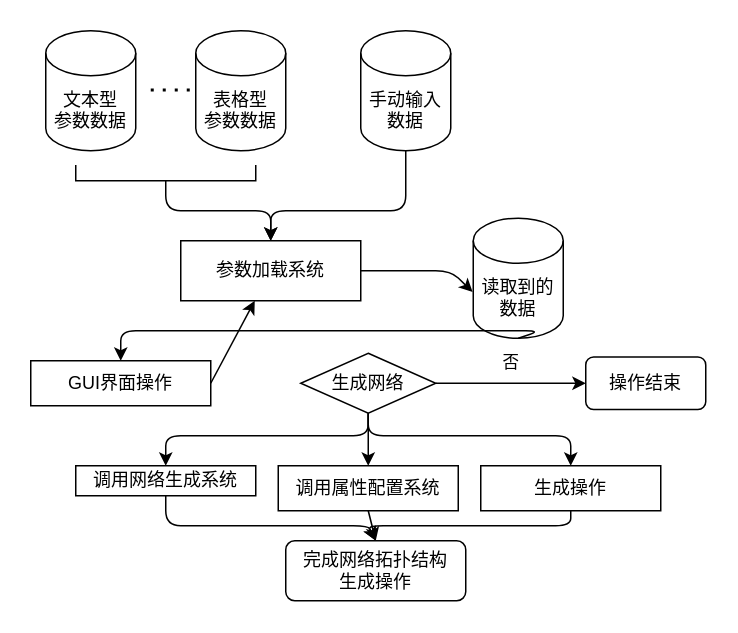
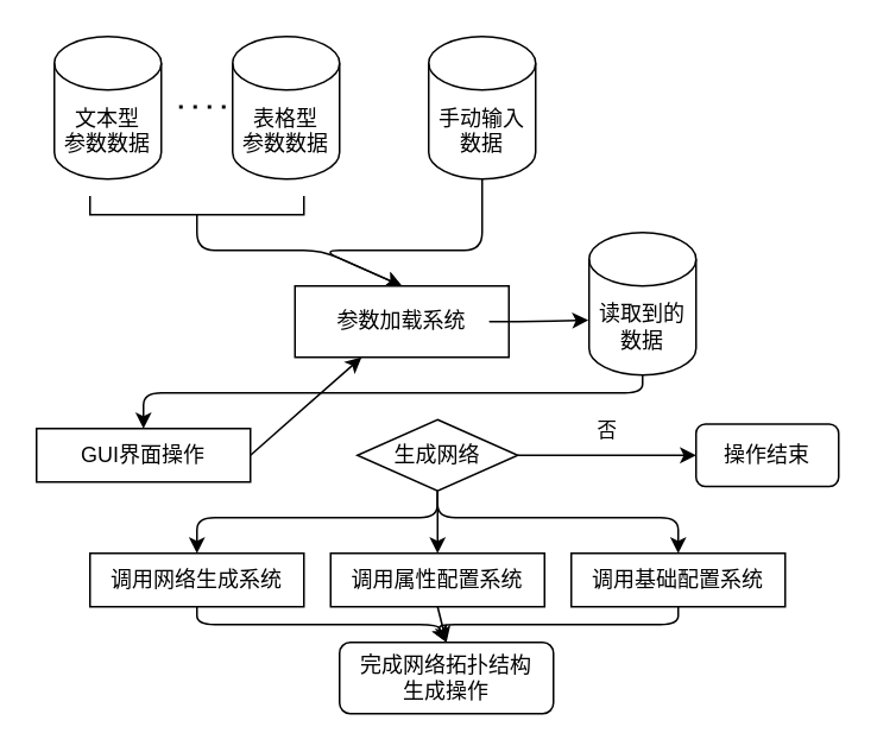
  <mxCell id="0" />
  <mxCell id="1" parent="0" />
  <mxCell id="2" value="文本型&#10;参数数据" style="shape=cylinder3;boundedLbl=1;backgroundOutline=1;size=15;" vertex="1" parent="1"><mxGeometry x="30" y="20" width="60" height="80" as="geometry" /></mxCell>
  <mxCell id="3" value="表格型&#10;参数数据" style="shape=cylinder3;boundedLbl=1;backgroundOutline=1;size=15;" vertex="1" parent="1"><mxGeometry x="130" y="20" width="60" height="80" as="geometry" /></mxCell>
  <mxCell id="4" value="" style="endArrow=none;dashed=1;dashPattern=1 3;strokeWidth=2;" edge="1" parent="1"><mxGeometry width="50" height="50" relative="1" as="geometry"><mxPoint x="100" y="59.5" as="sourcePoint" /><mxPoint x="130" y="59.5" as="targetPoint" /></mxGeometry></mxCell>
  <mxCell id="5" value="" style="shape=partialRectangle;bottom=1;right=1;left=1;top=0;fillColor=none;routingCenterX=-0.5;" vertex="1" parent="1"><mxGeometry x="50" y="110" width="120" height="10" as="geometry" /></mxCell>
  <mxCell id="6" value="" style="endArrow=classic;exitX=0.5;exitY=1;exitDx=0;exitDy=0;entryX=0.5;entryY=0;entryDx=0;entryDy=0;" edge="1" parent="1" source="5" target="9"><mxGeometry width="50" height="50" relative="1" as="geometry"><mxPoint x="140" y="230" as="sourcePoint" /><mxPoint x="110" y="180" as="targetPoint" /><Array as="points"><mxPoint x="110" y="140" /><mxPoint x="150" y="140" /><mxPoint x="180" y="140" /></Array></mxGeometry></mxCell>
  <mxCell id="7" value="手动输入&#10;数据" style="shape=cylinder3;boundedLbl=1;backgroundOutline=1;size=15;" vertex="1" parent="1"><mxGeometry x="240" y="20" width="60" height="80" as="geometry" /></mxCell>
  <mxCell id="8" value="" style="endArrow=classic;html=1;exitX=0.5;exitY=1;exitDx=0;exitDy=0;exitPerimeter=0;entryX=0.5;entryY=0;entryDx=0;entryDy=0;" edge="1" parent="1" source="7" target="9"><mxGeometry width="50" height="50" relative="1" as="geometry"><mxPoint x="280" y="190" as="sourcePoint" /><mxPoint x="270" y="180" as="targetPoint" /><Array as="points"><mxPoint x="270" y="140" /><mxPoint x="180" y="140" /></Array></mxGeometry></mxCell>
- <mxCell id="9" value="参数加载系统" style="rounded=0;whiteSpace=wrap;html=1;" vertex="1" parent="1"><mxGeometry x="120" y="160" width="120" height="40" as="geometry" /></mxCell>
+ <mxCell id="9" value="参数加载系统" style="rounded=0;whiteSpace=wrap;html=1;" vertex="1" parent="1"><mxGeometry x="165" y="160" width="120" height="40" as="geometry" /></mxCell>
  <mxCell id="10" value="" style="endArrow=classic;html=1;entryX=-0.007;entryY=0.615;entryDx=0;entryDy=0;entryPerimeter=0;exitX=1;exitY=0.5;exitDx=0;exitDy=0;" edge="1" parent="1" source="9" target="11"><mxGeometry width="50" height="50" relative="1" as="geometry"><mxPoint x="250" y="183" as="sourcePoint" /><mxPoint x="280" y="183" as="targetPoint" /><Array as="points"><mxPoint x="270" y="180" /><mxPoint x="300" y="180" /></Array></mxGeometry></mxCell>
- <mxCell id="11" value="读取到的数据" style="shape=cylinder3;whiteSpace=wrap;html=1;boundedLbl=1;backgroundOutline=1;size=15;" vertex="1" parent="1"><mxGeometry x="315" y="145" width="60" height="80" as="geometry" /></mxCell>
+ <mxCell id="11" value="读取到的数据" style="shape=cylinder3;whiteSpace=wrap;html=1;boundedLbl=1;backgroundOutline=1;size=15;" vertex="1" parent="1"><mxGeometry x="330" y="130" width="60" height="80" as="geometry" /></mxCell>
  <mxCell id="12" value="GUI界面操作" style="rounded=0;whiteSpace=wrap;html=1;" vertex="1" parent="1"><mxGeometry x="20" y="240" width="120" height="30" as="geometry" /></mxCell>
  <mxCell id="13" value="" style="endArrow=classic;html=1;exitX=0.5;exitY=1;exitDx=0;exitDy=0;exitPerimeter=0;entryX=0.5;entryY=0;entryDx=0;entryDy=0;" edge="1" parent="1" source="11" target="12"><mxGeometry width="50" height="50" relative="1" as="geometry"><mxPoint x="320" y="300" as="sourcePoint" /><mxPoint x="370" y="250" as="targetPoint" /><Array as="points"><mxPoint x="360" y="220" /><mxPoint x="80" y="220" /></Array></mxGeometry></mxCell>
  <mxCell id="14" value="生成网络" style="rhombus;whiteSpace=wrap;html=1;" vertex="1" parent="1"><mxGeometry x="200" y="235" width="90" height="40" as="geometry" /></mxCell>
  <mxCell id="15" value="" style="endArrow=classic;html=1;exitX=1;exitY=0.5;exitDx=0;exitDy=0;" edge="1" parent="1" source="12" target="9"><mxGeometry width="50" height="50" relative="1" as="geometry"><mxPoint x="180" y="330" as="sourcePoint" /><mxPoint x="230" y="280" as="targetPoint" /></mxGeometry></mxCell>
  <mxCell id="16" value="" style="endArrow=classic;html=1;exitX=1;exitY=0.5;exitDx=0;exitDy=0;entryX=0;entryY=0.5;entryDx=0;entryDy=0;" edge="1" parent="1" source="14" target="18"><mxGeometry width="50" height="50" relative="1" as="geometry"><mxPoint x="330" y="290" as="sourcePoint" /><mxPoint x="380" y="255" as="targetPoint" /></mxGeometry></mxCell>
  <mxCell id="17" value="否" style="edgeLabel;html=1;align=center;verticalAlign=middle;resizable=0;points=[];" vertex="1" connectable="0" parent="16"><mxGeometry x="-0.074" y="-1" relative="1" as="geometry"><mxPoint x="3.79" y="-16" as="offset" /></mxGeometry></mxCell>
  <mxCell id="18" value="操作结束" style="rounded=1;whiteSpace=wrap;html=1;" vertex="1" parent="1"><mxGeometry x="390" y="237.5" width="80" height="35" as="geometry" /></mxCell>
  <mxCell id="19" value="" style="endArrow=classic;html=1;exitX=0.5;exitY=1;exitDx=0;exitDy=0;entryX=0.5;entryY=0;entryDx=0;entryDy=0;" edge="1" parent="1" source="14" target="20"><mxGeometry width="50" height="50" relative="1" as="geometry"><mxPoint x="260" y="340" as="sourcePoint" /><mxPoint x="310" y="290" as="targetPoint" /><Array as="points"><mxPoint x="245" y="290" /><mxPoint x="110" y="290" /></Array></mxGeometry></mxCell>
- <mxCell id="20" value="调用网络生成系统" style="rounded=0;whiteSpace=wrap;html=1;" vertex="1" parent="1"><mxGeometry x="50" y="310" width="120" height="20" as="geometry" /></mxCell>
+ <mxCell id="20" value="调用网络生成系统" style="rounded=0;whiteSpace=wrap;html=1;" vertex="1" parent="1"><mxGeometry x="50" y="310" width="120" height="30" as="geometry" /></mxCell>
  <mxCell id="21" value="调用属性配置系统" style="rounded=0;whiteSpace=wrap;html=1;" vertex="1" parent="1"><mxGeometry x="185" y="310" width="120" height="30" as="geometry" /></mxCell>
- <mxCell id="22" value="生成操作" style="rounded=0;whiteSpace=wrap;html=1;" vertex="1" parent="1"><mxGeometry x="320" y="310" width="120" height="30" as="geometry" /></mxCell>
+ <mxCell id="22" value="调用基础配置系统" style="rounded=0;whiteSpace=wrap;html=1;" vertex="1" parent="1"><mxGeometry x="320" y="310" width="120" height="30" as="geometry" /></mxCell>
  <mxCell id="23" value="" style="endArrow=classic;html=1;exitX=0.5;exitY=1;exitDx=0;exitDy=0;entryX=0.5;entryY=0;entryDx=0;entryDy=0;" edge="1" parent="1" source="14" target="21"><mxGeometry width="50" height="50" relative="1" as="geometry"><mxPoint x="310" y="430" as="sourcePoint" /><mxPoint x="360" y="380" as="targetPoint" /></mxGeometry></mxCell>
  <mxCell id="24" value="" style="endArrow=classic;html=1;exitX=0.5;exitY=1;exitDx=0;exitDy=0;entryX=0.5;entryY=0;entryDx=0;entryDy=0;" edge="1" parent="1" source="14" target="22"><mxGeometry width="50" height="50" relative="1" as="geometry"><mxPoint x="255" y="285" as="sourcePoint" /><mxPoint x="255" y="320" as="targetPoint" /><Array as="points"><mxPoint x="245" y="290" /><mxPoint x="380" y="290" /></Array></mxGeometry></mxCell>
  <mxCell id="25" value="完成网络拓扑结构&lt;br&gt;生成操作" style="rounded=1;whiteSpace=wrap;html=1;" vertex="1" parent="1"><mxGeometry x="190" y="360" width="120" height="40" as="geometry" /></mxCell>
  <mxCell id="26" value="" style="endArrow=classic;html=1;exitX=0.5;exitY=1;exitDx=0;exitDy=0;entryX=0.5;entryY=0;entryDx=0;entryDy=0;" edge="1" parent="1" source="20" target="25"><mxGeometry width="50" height="50" relative="1" as="geometry"><mxPoint x="90" y="420" as="sourcePoint" /><mxPoint x="140" y="370" as="targetPoint" /><Array as="points"><mxPoint x="110" y="350" /><mxPoint x="245" y="350" /></Array></mxGeometry></mxCell>
  <mxCell id="27" value="" style="endArrow=classic;html=1;exitX=0.5;exitY=1;exitDx=0;exitDy=0;entryX=0.5;entryY=0;entryDx=0;entryDy=0;" edge="1" parent="1" source="21" target="25"><mxGeometry width="50" height="50" relative="1" as="geometry"><mxPoint x="120" y="350" as="sourcePoint" /><mxPoint x="255" y="380" as="targetPoint" /></mxGeometry></mxCell>
  <mxCell id="28" value="" style="endArrow=classic;html=1;exitX=0.5;exitY=1;exitDx=0;exitDy=0;entryX=0.5;entryY=0;entryDx=0;entryDy=0;" edge="1" parent="1" source="22" target="25"><mxGeometry width="50" height="50" relative="1" as="geometry"><mxPoint x="130" y="360" as="sourcePoint" /><mxPoint x="265" y="390" as="targetPoint" /><Array as="points"><mxPoint x="380" y="350" /><mxPoint x="245" y="350" /></Array></mxGeometry></mxCell>
